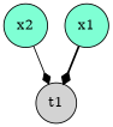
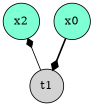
  digraph {
    node [fillcolor=aquamarine shape=circle style=filled]
    edge [arrowhead=diamond]
    n1 [label=x2]
-   n2 [label=x1]
+   n2 [label=x0]
    n3 [fillcolor=lightgrey label=t1]
    subgraph sub_1 {
      rank=same
      n1
      n2
    }
    n1 -> n2 [style=invis arrowhead=""]
    n2 -> n3 [style=bold]
-   n1 -> n3 [style=solid]
+   n3 -> n1 [style=solid]
  }
